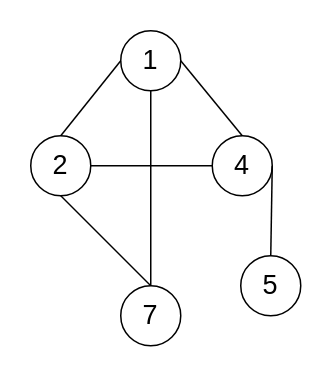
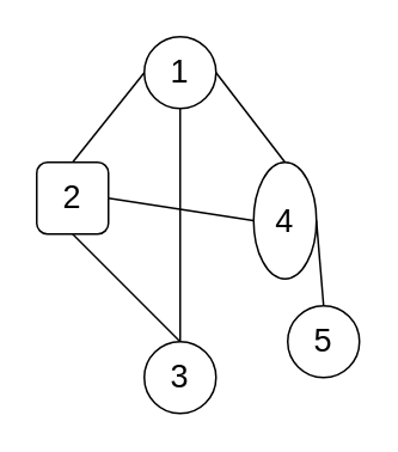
  <mxCell id="0" />
  <mxCell id="1" parent="0" />
  <mxCell id="2" value="&lt;font style=&quot;font-size: 18px&quot;&gt;1&lt;/font&gt;" style="ellipse;whiteSpace=wrap;html=1;aspect=fixed;" vertex="1" parent="1"><mxGeometry x="80" y="20" width="40" height="40" as="geometry" /></mxCell>
- <mxCell id="3" value="&lt;font style=&quot;font-size: 18px&quot;&gt;2&lt;/font&gt;" style="ellipse;whiteSpace=wrap;html=1;aspect=fixed;" vertex="1" parent="1"><mxGeometry x="20" y="90" width="40" height="40" as="geometry" /></mxCell>
- <mxCell id="4" value="&lt;font style=&quot;font-size: 18px&quot;&gt;4&lt;/font&gt;" style="ellipse;whiteSpace=wrap;html=1;aspect=fixed;" vertex="1" parent="1"><mxGeometry x="141" y="90" width="40" height="40" as="geometry" /></mxCell>
+ <mxCell id="3" value="&lt;font style=&quot;font-size: 18px&quot;&gt;2&lt;/font&gt;" style="whiteSpace=wrap;html=1;aspect=fixed;rounded=1;" vertex="1" parent="1"><mxGeometry x="20" y="90" width="40" height="40" as="geometry" /></mxCell>
+ <mxCell id="4" value="&lt;font style=&quot;font-size: 18px&quot;&gt;4&lt;/font&gt;" style="ellipse;whiteSpace=wrap;html=1;aspect=fixed;" vertex="1" parent="1"><mxGeometry x="141" y="90" width="35" height="65" as="geometry" /></mxCell>
  <mxCell id="5" value="&lt;span style=&quot;font-size: 18px&quot;&gt;5&lt;br&gt;&lt;/span&gt;" style="ellipse;whiteSpace=wrap;html=1;aspect=fixed;" vertex="1" parent="1"><mxGeometry x="160" y="170" width="40" height="40" as="geometry" /></mxCell>
- <mxCell id="6" value="&lt;font style=&quot;font-size: 18px&quot;&gt;7&lt;/font&gt;" style="ellipse;whiteSpace=wrap;html=1;aspect=fixed;" vertex="1" parent="1"><mxGeometry x="80" y="190" width="40" height="40" as="geometry" /></mxCell>
+ <mxCell id="6" value="&lt;font style=&quot;font-size: 18px&quot;&gt;3&lt;/font&gt;" style="ellipse;whiteSpace=wrap;html=1;aspect=fixed;" vertex="1" parent="1"><mxGeometry x="80" y="190" width="40" height="40" as="geometry" /></mxCell>
  <mxCell id="7" value="" style="endArrow=none;html=1;exitX=0.5;exitY=0;exitDx=0;exitDy=0;" edge="1" parent="1" source="3"><mxGeometry width="50" height="50" relative="1" as="geometry"><mxPoint x="30" y="90" as="sourcePoint" /><mxPoint x="80" y="40" as="targetPoint" /></mxGeometry></mxCell>
  <mxCell id="8" value="" style="endArrow=none;html=1;exitX=0.5;exitY=0;exitDx=0;exitDy=0;" edge="1" parent="1" source="6" target="2"><mxGeometry width="50" height="50" relative="1" as="geometry"><mxPoint x="70" y="110" as="sourcePoint" /><mxPoint x="110" y="70" as="targetPoint" /></mxGeometry></mxCell>
  <mxCell id="9" value="" style="endArrow=none;html=1;exitX=0.5;exitY=0;exitDx=0;exitDy=0;entryX=1;entryY=0.5;entryDx=0;entryDy=0;" edge="1" parent="1" source="4" target="2"><mxGeometry width="50" height="50" relative="1" as="geometry"><mxPoint x="130" y="80" as="sourcePoint" /><mxPoint x="170" y="40" as="targetPoint" /></mxGeometry></mxCell>
  <mxCell id="10" value="" style="endArrow=none;html=1;entryX=1;entryY=0.5;entryDx=0;entryDy=0;exitX=0.5;exitY=0;exitDx=0;exitDy=0;" edge="1" parent="1" source="5" target="4"><mxGeometry width="50" height="50" relative="1" as="geometry"><mxPoint x="215" y="120" as="sourcePoint" /><mxPoint x="130" y="50" as="targetPoint" /></mxGeometry></mxCell>
  <mxCell id="11" value="" style="endArrow=none;html=1;entryX=0.5;entryY=1;entryDx=0;entryDy=0;exitX=0.5;exitY=0;exitDx=0;exitDy=0;" edge="1" parent="1" source="6" target="3"><mxGeometry width="50" height="50" relative="1" as="geometry"><mxPoint x="20" y="320" as="sourcePoint" /><mxPoint x="70" y="270" as="targetPoint" /></mxGeometry></mxCell>
  <mxCell id="12" value="" style="endArrow=none;html=1;entryX=0;entryY=0.5;entryDx=0;entryDy=0;exitX=1;exitY=0.5;exitDx=0;exitDy=0;" edge="1" parent="1" source="3" target="4"><mxGeometry width="50" height="50" relative="1" as="geometry"><mxPoint x="75" y="140" as="sourcePoint" /><mxPoint x="125" y="90" as="targetPoint" /></mxGeometry></mxCell>
